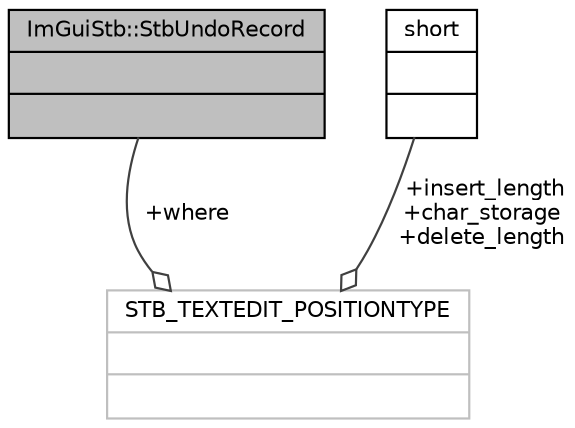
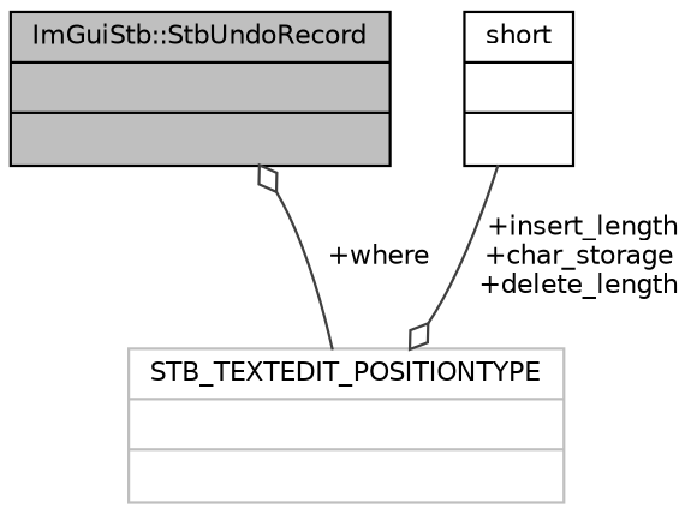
  digraph {
    node [color=black fontname=Helvetica fontsize=10 shape=record]
    edge [arrowhead=odiamond color=grey25 fontname=Helvetica fontsize=10 labelfontname=Helvetica labelfontsize=10 style=solid]
    n1 [fillcolor=grey75 fontcolor=black height=0.2 label="{ImGuiStb::StbUndoRecord\n||}" style=filled width=0.4]
    n2 [height=0.2 label="{short\n||}" width=0.4]
    n3 [color=grey75 height=0.2 label="{STB_TEXTEDIT_POSITIONTYPE\n||}" width=0.4]
    n2 -> n3 [label=" +insert_length\n+char_storage\n+delete_length"]
-   n1 -> n3 [label=" +where"]
+   n3 -> n1 [label=" +where"]
  }
